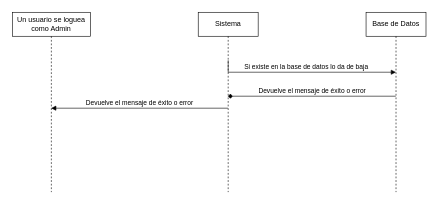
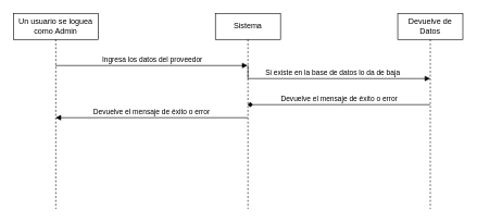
  <mxCell id="0" />
  <mxCell id="1" parent="0" />
  <mxCell id="2" value="Un usuario se loguea como Admin" style="shape=umlLifeline;perimeter=lifelinePerimeter;whiteSpace=wrap;html=1;container=0;dropTarget=0;collapsible=0;recursiveResize=0;outlineConnect=0;portConstraint=eastwest;newEdgeStyle={&quot;edgeStyle&quot;:&quot;elbowEdgeStyle&quot;,&quot;elbow&quot;:&quot;vertical&quot;,&quot;curved&quot;:0,&quot;rounded&quot;:0};" parent="1" vertex="1"><mxGeometry x="20" y="20" width="130" height="300" as="geometry" /></mxCell>
  <mxCell id="3" value="Sistema" style="shape=umlLifeline;perimeter=lifelinePerimeter;whiteSpace=wrap;html=1;container=0;dropTarget=0;collapsible=0;recursiveResize=0;outlineConnect=0;portConstraint=eastwest;newEdgeStyle={&quot;edgeStyle&quot;:&quot;elbowEdgeStyle&quot;,&quot;elbow&quot;:&quot;vertical&quot;,&quot;curved&quot;:0,&quot;rounded&quot;:0};" parent="1" vertex="1"><mxGeometry x="330" y="20" width="100" height="300" as="geometry" /></mxCell>
+ <mxCell id="4" value="Ingresa los datos del proveedor" style="html=1;verticalAlign=bottom;endArrow=block;edgeStyle=elbowEdgeStyle;elbow=vertical;curved=0;rounded=0;" parent="1" source="2" target="3" edge="1"><mxGeometry relative="1" as="geometry"><mxPoint x="90" y="100" as="sourcePoint" /><Array as="points"><mxPoint x="170" y="100" /></Array><mxPoint x="375" y="100" as="targetPoint" /></mxGeometry></mxCell>
  <mxCell id="5" value="Devuelve el mensaje de éxito o error" style="html=1;verticalAlign=bottom;endArrow=block;edgeStyle=elbowEdgeStyle;elbow=vertical;curved=0;rounded=0;" parent="1" edge="1"><mxGeometry relative="1" as="geometry"><mxPoint x="379.5" y="180" as="sourcePoint" /><Array as="points"><mxPoint x="180" y="180" /></Array><mxPoint x="84.5" y="180" as="targetPoint" /></mxGeometry></mxCell>
- <mxCell id="6" value="Base de Datos" style="shape=umlLifeline;perimeter=lifelinePerimeter;whiteSpace=wrap;html=1;container=0;dropTarget=0;collapsible=0;recursiveResize=0;outlineConnect=0;portConstraint=eastwest;newEdgeStyle={&quot;edgeStyle&quot;:&quot;elbowEdgeStyle&quot;,&quot;elbow&quot;:&quot;vertical&quot;,&quot;curved&quot;:0,&quot;rounded&quot;:0};" vertex="1" parent="1"><mxGeometry x="610" y="20" width="100" height="300" as="geometry" /></mxCell>
+ <mxCell id="6" value="Devuelve de Datos" style="shape=umlLifeline;perimeter=lifelinePerimeter;whiteSpace=wrap;html=1;container=0;dropTarget=0;collapsible=0;recursiveResize=0;outlineConnect=0;portConstraint=eastwest;newEdgeStyle={&quot;edgeStyle&quot;:&quot;elbowEdgeStyle&quot;,&quot;elbow&quot;:&quot;vertical&quot;,&quot;curved&quot;:0,&quot;rounded&quot;:0};" vertex="1" parent="1"><mxGeometry x="610" y="20" width="100" height="300" as="geometry" /></mxCell>
  <mxCell id="7" value="Si existe en la base de datos lo da de baja" style="html=1;verticalAlign=bottom;endArrow=block;edgeStyle=elbowEdgeStyle;elbow=vertical;curved=0;rounded=0;" edge="1" parent="1"><mxGeometry relative="1" as="geometry"><mxPoint x="380" y="100" as="sourcePoint" /><Array as="points"><mxPoint x="470" y="120" /><mxPoint x="465" y="100" /></Array><mxPoint x="660" y="120" as="targetPoint" /></mxGeometry></mxCell>
  <mxCell id="8" value="Devuelve el mensaje de éxito o error" style="html=1;verticalAlign=bottom;endArrow=diamond;edgeStyle=elbowEdgeStyle;elbow=vertical;curved=0;rounded=0;" edge="1" parent="1" source="6" target="3"><mxGeometry relative="1" as="geometry"><mxPoint x="675" y="140" as="sourcePoint" /><Array as="points"><mxPoint x="490" y="160" /><mxPoint x="475" y="140" /></Array><mxPoint x="380" y="140" as="targetPoint" /></mxGeometry></mxCell>
